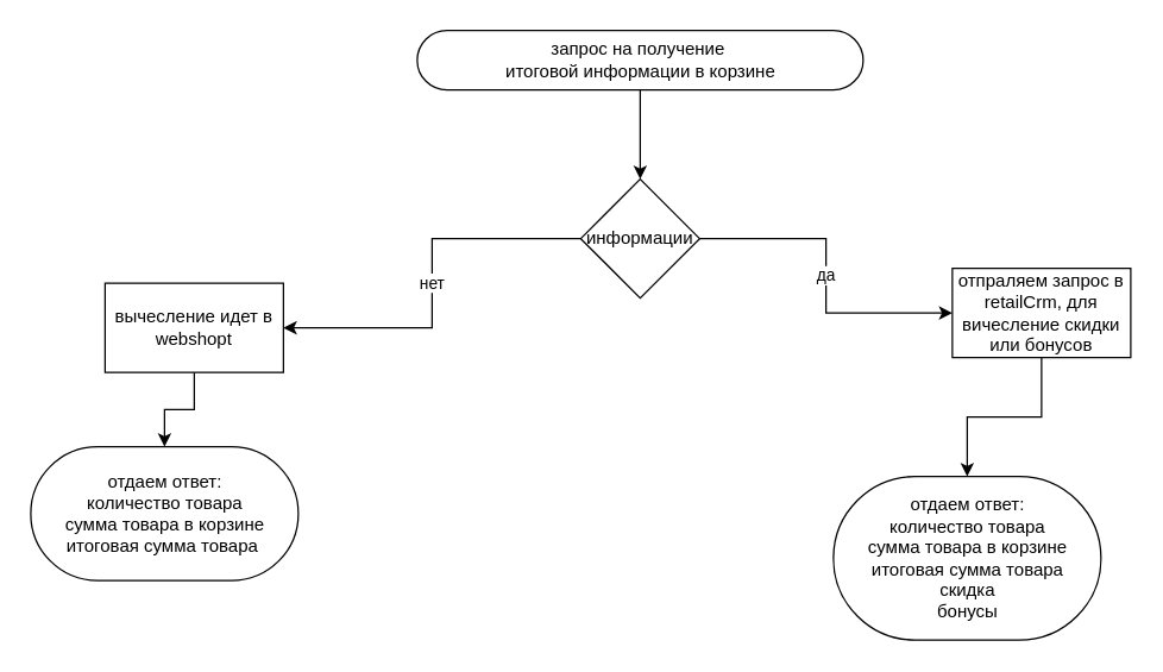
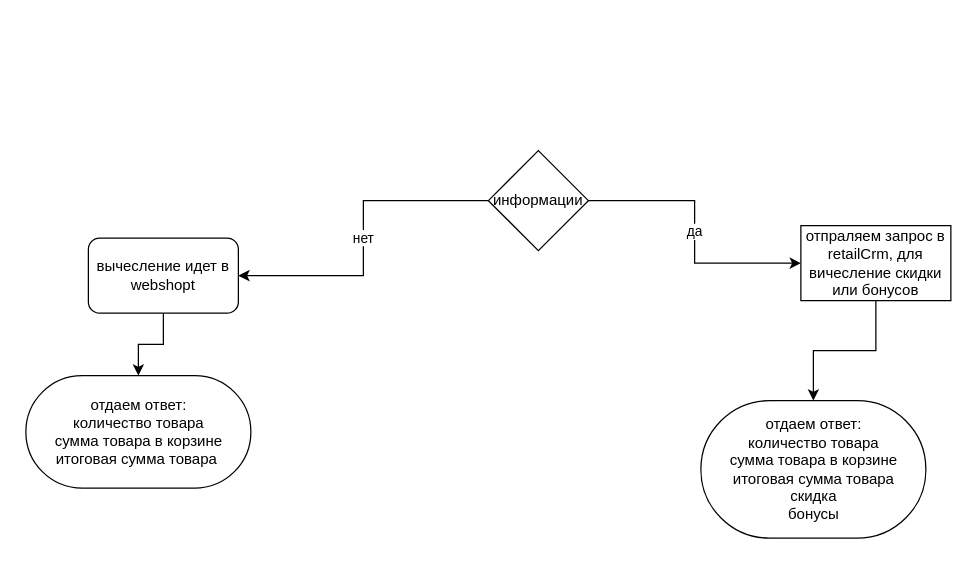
  <mxCell id="0" />
  <mxCell id="1" parent="0" />
- <mxCell id="2" value="" style="edgeStyle=orthogonalEdgeStyle;rounded=0;orthogonalLoop=1;jettySize=auto;html=1;" edge="1" parent="1" source="3" target="6"><mxGeometry relative="1" as="geometry" /></mxCell>
- <mxCell id="3" value="запрос на получение&amp;nbsp;&lt;br&gt;итоговой информации в корзине&lt;br&gt;" style="html=1;dashed=0;whitespace=wrap;shape=mxgraph.dfd.start" vertex="1" parent="1"><mxGeometry x="280" y="20" width="300" height="40" as="geometry" /></mxCell>
  <mxCell id="4" value="нет&lt;br&gt;" style="edgeStyle=orthogonalEdgeStyle;rounded=0;orthogonalLoop=1;jettySize=auto;html=1;" edge="1" parent="1" source="6" target="8"><mxGeometry relative="1" as="geometry" /></mxCell>
  <mxCell id="5" value="да" style="edgeStyle=orthogonalEdgeStyle;rounded=0;orthogonalLoop=1;jettySize=auto;html=1;" edge="1" parent="1" source="6" target="10"><mxGeometry relative="1" as="geometry" /></mxCell>
  <mxCell id="6" value="информации" style="rhombus;whiteSpace=wrap;html=1;dashed=0;" vertex="1" parent="1"><mxGeometry x="390" y="120" width="80" height="80" as="geometry" /></mxCell>
  <mxCell id="7" value="" style="edgeStyle=orthogonalEdgeStyle;rounded=0;orthogonalLoop=1;jettySize=auto;html=1;" edge="1" parent="1" source="8" target="11"><mxGeometry relative="1" as="geometry" /></mxCell>
- <mxCell id="8" value="вычесление идет в webshopt" style="whiteSpace=wrap;html=1;dashed=0;" vertex="1" parent="1"><mxGeometry x="70" y="190" width="120" height="60" as="geometry" /></mxCell>
+ <mxCell id="8" value="вычесление идет в webshopt" style="whiteSpace=wrap;html=1;dashed=0;rounded=1;" vertex="1" parent="1"><mxGeometry x="70" y="190" width="120" height="60" as="geometry" /></mxCell>
  <mxCell id="9" value="" style="edgeStyle=orthogonalEdgeStyle;rounded=0;orthogonalLoop=1;jettySize=auto;html=1;" edge="1" parent="1" source="10" target="12"><mxGeometry relative="1" as="geometry" /></mxCell>
  <mxCell id="10" value="отпраляем запрос в retailCrm, для вичесление скидки или бонусов" style="whiteSpace=wrap;html=1;dashed=0;" vertex="1" parent="1"><mxGeometry x="640" y="180" width="120" height="60" as="geometry" /></mxCell>
  <mxCell id="11" value="отдаем ответ:&lt;br&gt;количество товара&lt;br&gt;сумма товара в корзине&lt;br&gt;итоговая сумма товара&amp;nbsp;" style="html=1;dashed=0;whitespace=wrap;shape=mxgraph.dfd.start" vertex="1" parent="1"><mxGeometry x="20" y="300" width="180" height="90" as="geometry" /></mxCell>
  <mxCell id="12" value="отдаем ответ:&lt;br&gt;количество товара&lt;br&gt;сумма товара в корзине&lt;br&gt;итоговая сумма товара&lt;br&gt;скидка&lt;br&gt;бонусы" style="html=1;dashed=0;whitespace=wrap;shape=mxgraph.dfd.start" vertex="1" parent="1"><mxGeometry x="560" y="320" width="180" height="110" as="geometry" /></mxCell>
